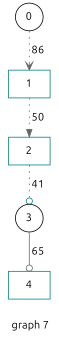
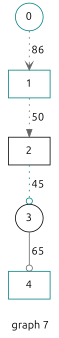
  digraph {
    fontname=Ubuntu
    label=" graph 7"
    rankdir=TB
    node [color=teal fontname=Ubuntu shape=box]
    edge [arrowhead=odot color=gray40 fontname=Ubuntu style=dotted]
-   0 [color=black shape=circle]
+   0 [shape=circle]
    1
-   2
+   2 [color=black]
    3 [color=black shape=circle]
    4
    0 -> 1 [arrowhead=vee label=" 86 "]
    1 -> 2 [arrowhead=normal label=" 50 "]
-   2 -> 3 [color=teal label=" 41 "]
+   2 -> 3 [color=teal label=" 45 "]
    3 -> 4 [label=" 65 " style=solid]
  }
